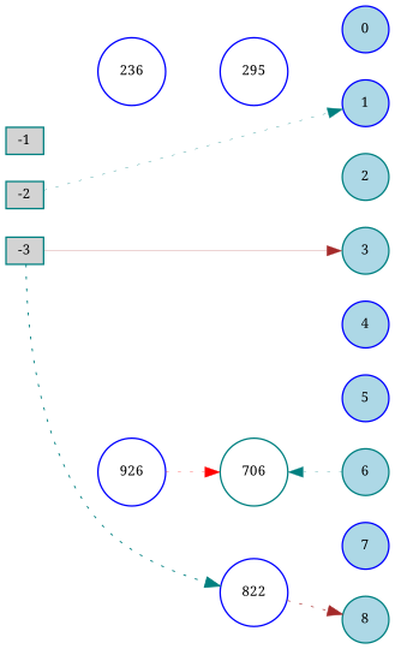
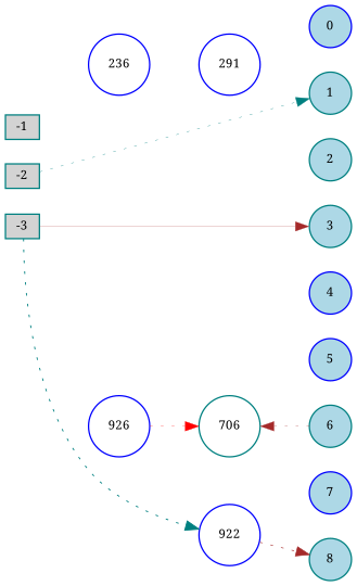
  digraph {
    fontname="Noto Serif"
    rankdir=LR
    node [color=blue fillcolor=lightblue fontname="Noto Serif" fontsize=9 shape=circle style=filled]
    edge [fontname="Noto Serif" style=invis]
    -1 [color=teal fillcolor=lightgray height=0.2 shape=box width=0.2]
    -2 [color=teal fillcolor=lightgray height=0.2 shape=box width=0.2]
    -3 [color=teal fillcolor=lightgray height=0.2 shape=box width=0.2]
    0 [height=0.2 width=0.2]
-   1 [height=0.2 width=0.2]
+   1 [color=teal height=0.2 width=0.2]
    2 [color=teal height=0.2 width=0.2]
    3 [color=teal height=0.2 width=0.2]
    4 [height=0.2 width=0.2]
    5 [height=0.2 width=0.2]
    6 [color=teal height=0.2 width=0.2]
    7 [height=0.2 width=0.2]
    8 [color=teal height=0.2 width=0.2]
-   822 [fillcolor=white height=0.2 width=0.2]
+   822 [fillcolor=white height=0.2 width=0.2 label=922]
    706 [color=teal fillcolor=white height=0.2 width=0.2]
    926 [fillcolor=white height=0.2 width=0.2]
-   291 [fillcolor=white height=0.2 width=0.2 label=295]
+   291 [fillcolor=white height=0.2 width=0.2]
    236 [fillcolor=white height=0.2 width=0.2]
    subgraph sub_1 {
      rank=source
      -1
      -2
      -3
    }
    subgraph sub_2 {
      rank=sink
      0
      1
      2
      3
      4
      5
      6
      7
      8
    }
    -1 -> -2
    -2 -> -3
    -2 -> 1 [color=teal penwidth=0.24991739346271685 style=dotted]
    -3 -> 3 [color=brown penwidth=0.1446491413828529 style=solid]
    -3 -> 822 [color=teal penwidth=0.6925831072671329 style=dotted]
    0 -> 1
    1 -> 2
    2 -> 3
    3 -> 4
    4 -> 5
    5 -> 6
    6 -> 7
-   6 -> 706 [color=teal penwidth=0.22711974380938776 style=dotted]
+   6 -> 706 [color=brown penwidth=0.22711974380938776 style=dotted]
    7 -> 8
    822 -> 8 [color=brown penwidth=0.47890644909564006 style=dotted]
    926 -> 706 [color=red penwidth=0.23922007095794817 style=dotted]
  }
